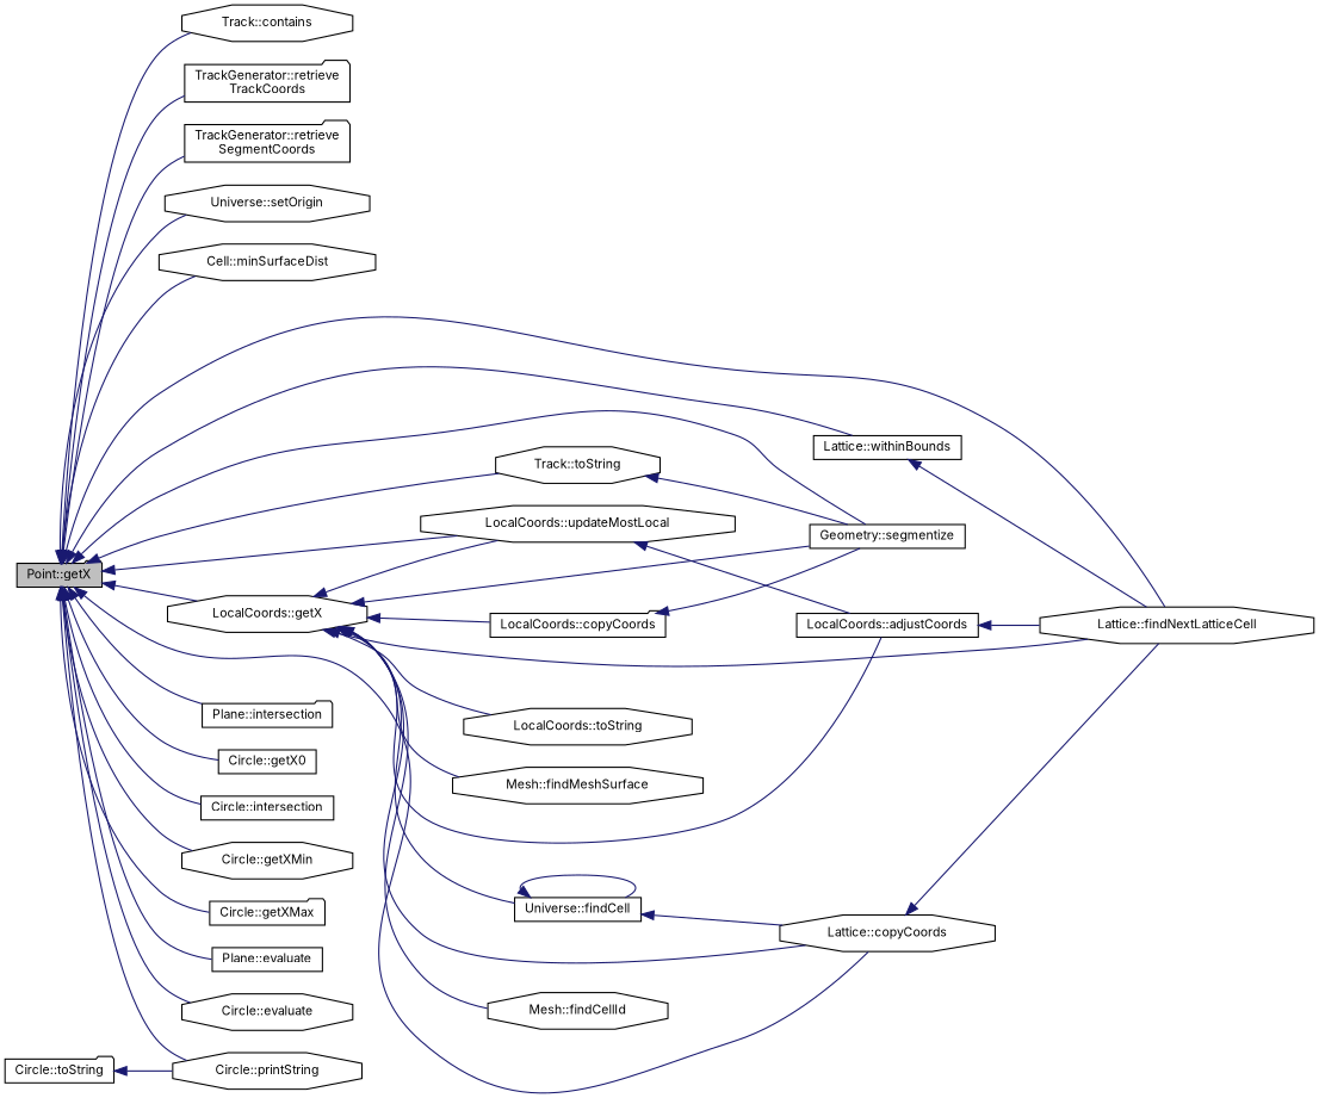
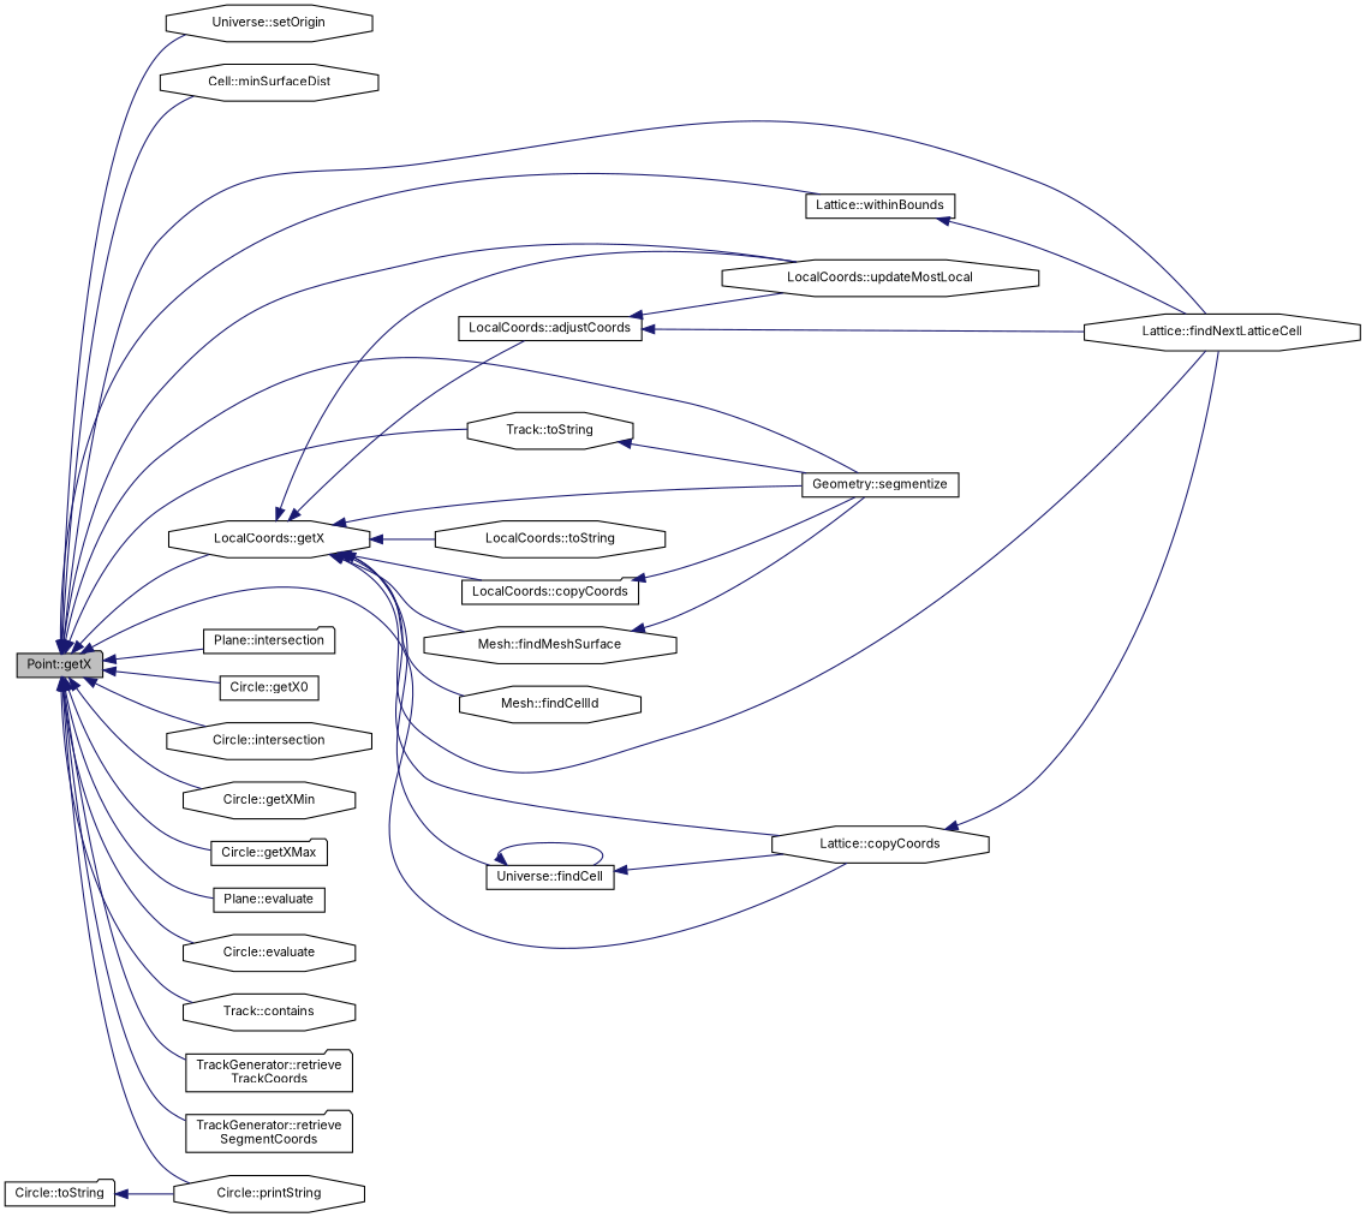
  digraph {
    fontname=Inter
    rankdir=LR
    node [color=black fillcolor=white fontname=Inter fontsize=10 shape=octagon style=filled]
    edge [color=midnightblue dir=back fontname=Inter fontsize=10 labelfontname=Helvetica labelfontsize=10 style=solid]
    n1 [fillcolor=grey75 fontcolor=black height=0.2 label="Point::getX" shape=folder width=0.4]
    n2 [height=0.2 label="Cell::minSurfaceDist" width=0.4]
    n3 [height=0.2 label="Geometry::segmentize" shape=box width=0.4]
    n4 [height=0.2 label="LocalCoords::getX" width=0.4]
    n5 [height=0.2 label="LocalCoords::updateMostLocal" width=0.4]
    n6 [height=0.2 label="Lattice::findNextLatticeCell" width=0.4]
    n7 [height=0.2 label="Lattice::copyCoords" width=0.4]
    n8 [height=0.2 label="Plane::intersection" shape=folder width=0.4]
    n9 [height=0.2 label="Circle::getX0" shape=box width=0.4]
-   n10 [height=0.2 label="Circle::intersection" shape=box width=0.4]
+   n10 [height=0.2 label="Circle::intersection" width=0.4]
    n11 [height=0.2 label="Circle::getXMin" width=0.4]
    n12 [height=0.2 label="Circle::getXMax" shape=folder width=0.4]
    n13 [height=0.2 label="Plane::evaluate" shape=box width=0.4]
    n14 [height=0.2 label="Circle::evaluate" width=0.4]
    n15 [height=0.2 label="Track::contains" width=0.4]
    n16 [height=0.2 label="Track::toString" width=0.4]
    n17 [height=0.2 label="TrackGenerator::retrieve\lTrackCoords" shape=folder width=0.4]
    n18 [height=0.2 label="TrackGenerator::retrieve\lSegmentCoords" shape=folder width=0.4]
    n19 [height=0.2 label="Universe::setOrigin" width=0.4]
    n20 [height=0.2 label="Lattice::withinBounds" shape=box width=0.4]
    n21 [height=0.2 label="Circle::printString" width=0.4]
    n22 [height=0.2 label="LocalCoords::adjustCoords" shape=box width=0.4]
    n23 [height=0.2 label="LocalCoords::copyCoords" shape=folder width=0.4]
    n24 [height=0.2 label="LocalCoords::toString" width=0.4]
    n25 [height=0.2 label="Mesh::findMeshSurface" width=0.4]
    n26 [height=0.2 label="Mesh::findCellId" width=0.4]
    n27 [height=0.2 label="Universe::findCell" shape=box width=0.4]
    n28 [height=0.2 label="Circle::toString" shape=folder width=0.4]
    n1 -> n2
    n1 -> n3
    n1 -> n4
    n1 -> n5
    n1 -> n6
    n1 -> n7
    n1 -> n8
    n1 -> n9
    n1 -> n10
    n1 -> n11
    n1 -> n12
    n1 -> n13
    n1 -> n14
    n1 -> n15
    n1 -> n16
    n1 -> n17
    n1 -> n18
    n1 -> n19
    n1 -> n20
    n1 -> n21
    n4 -> n3
    n4 -> n5
    n4 -> n6
    n4 -> n7
    n4 -> n22
    n4 -> n23
    n4 -> n24
    n4 -> n25
    n4 -> n26
    n4 -> n27
    n7 -> n6
    n16 -> n3
    n20 -> n6
-   n5 -> n22
+   n22 -> n5
    n22 -> n6
    n23 -> n3
+   n25 -> n3
    n27 -> n7
    n27 -> n27
    n28 -> n21
  }
